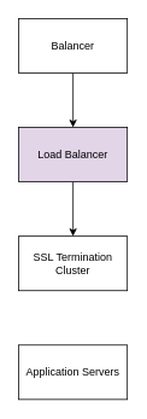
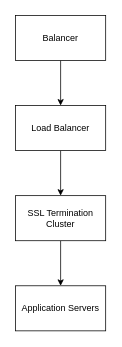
  <mxCell id="0" />
  <mxCell id="1" parent="0" />
  <mxCell id="2" style="edgeStyle=orthogonalEdgeStyle;rounded=0;orthogonalLoop=1;jettySize=auto;html=1;exitX=0.5;exitY=1;exitDx=0;exitDy=0;" edge="1" parent="1" source="3" target="5"><mxGeometry relative="1" as="geometry" /></mxCell>
  <mxCell id="3" value="Balancer" style="rounded=0;whiteSpace=wrap;html=1;" vertex="1" parent="1"><mxGeometry x="20" y="20" width="120" height="60" as="geometry" /></mxCell>
  <mxCell id="4" style="edgeStyle=orthogonalEdgeStyle;rounded=0;orthogonalLoop=1;jettySize=auto;html=1;exitX=0.5;exitY=1;exitDx=0;exitDy=0;entryX=0.5;entryY=0;entryDx=0;entryDy=0;" edge="1" parent="1" source="5" target="7"><mxGeometry relative="1" as="geometry" /></mxCell>
- <mxCell id="5" value="Load Balancer" style="rounded=0;whiteSpace=wrap;html=1;fillColor=#e1d5e7;" vertex="1" parent="1"><mxGeometry x="20" y="140" width="120" height="60" as="geometry" /></mxCell>
+ <mxCell id="5" value="Load Balancer" style="rounded=0;whiteSpace=wrap;html=1;" vertex="1" parent="1"><mxGeometry x="20" y="140" width="120" height="60" as="geometry" /></mxCell>
+ <mxCell id="6" style="edgeStyle=orthogonalEdgeStyle;rounded=0;orthogonalLoop=1;jettySize=auto;html=1;exitX=0.5;exitY=1;exitDx=0;exitDy=0;entryX=0.5;entryY=0;entryDx=0;entryDy=0;" edge="1" parent="1" source="7" target="8"><mxGeometry relative="1" as="geometry" /></mxCell>
  <mxCell id="7" value="SSL Termination Cluster" style="rounded=0;whiteSpace=wrap;html=1;" vertex="1" parent="1"><mxGeometry x="20" y="260" width="120" height="60" as="geometry" /></mxCell>
  <mxCell id="8" value="Application Servers" style="rounded=0;whiteSpace=wrap;html=1;" vertex="1" parent="1"><mxGeometry x="20" y="380" width="120" height="60" as="geometry" /></mxCell>
